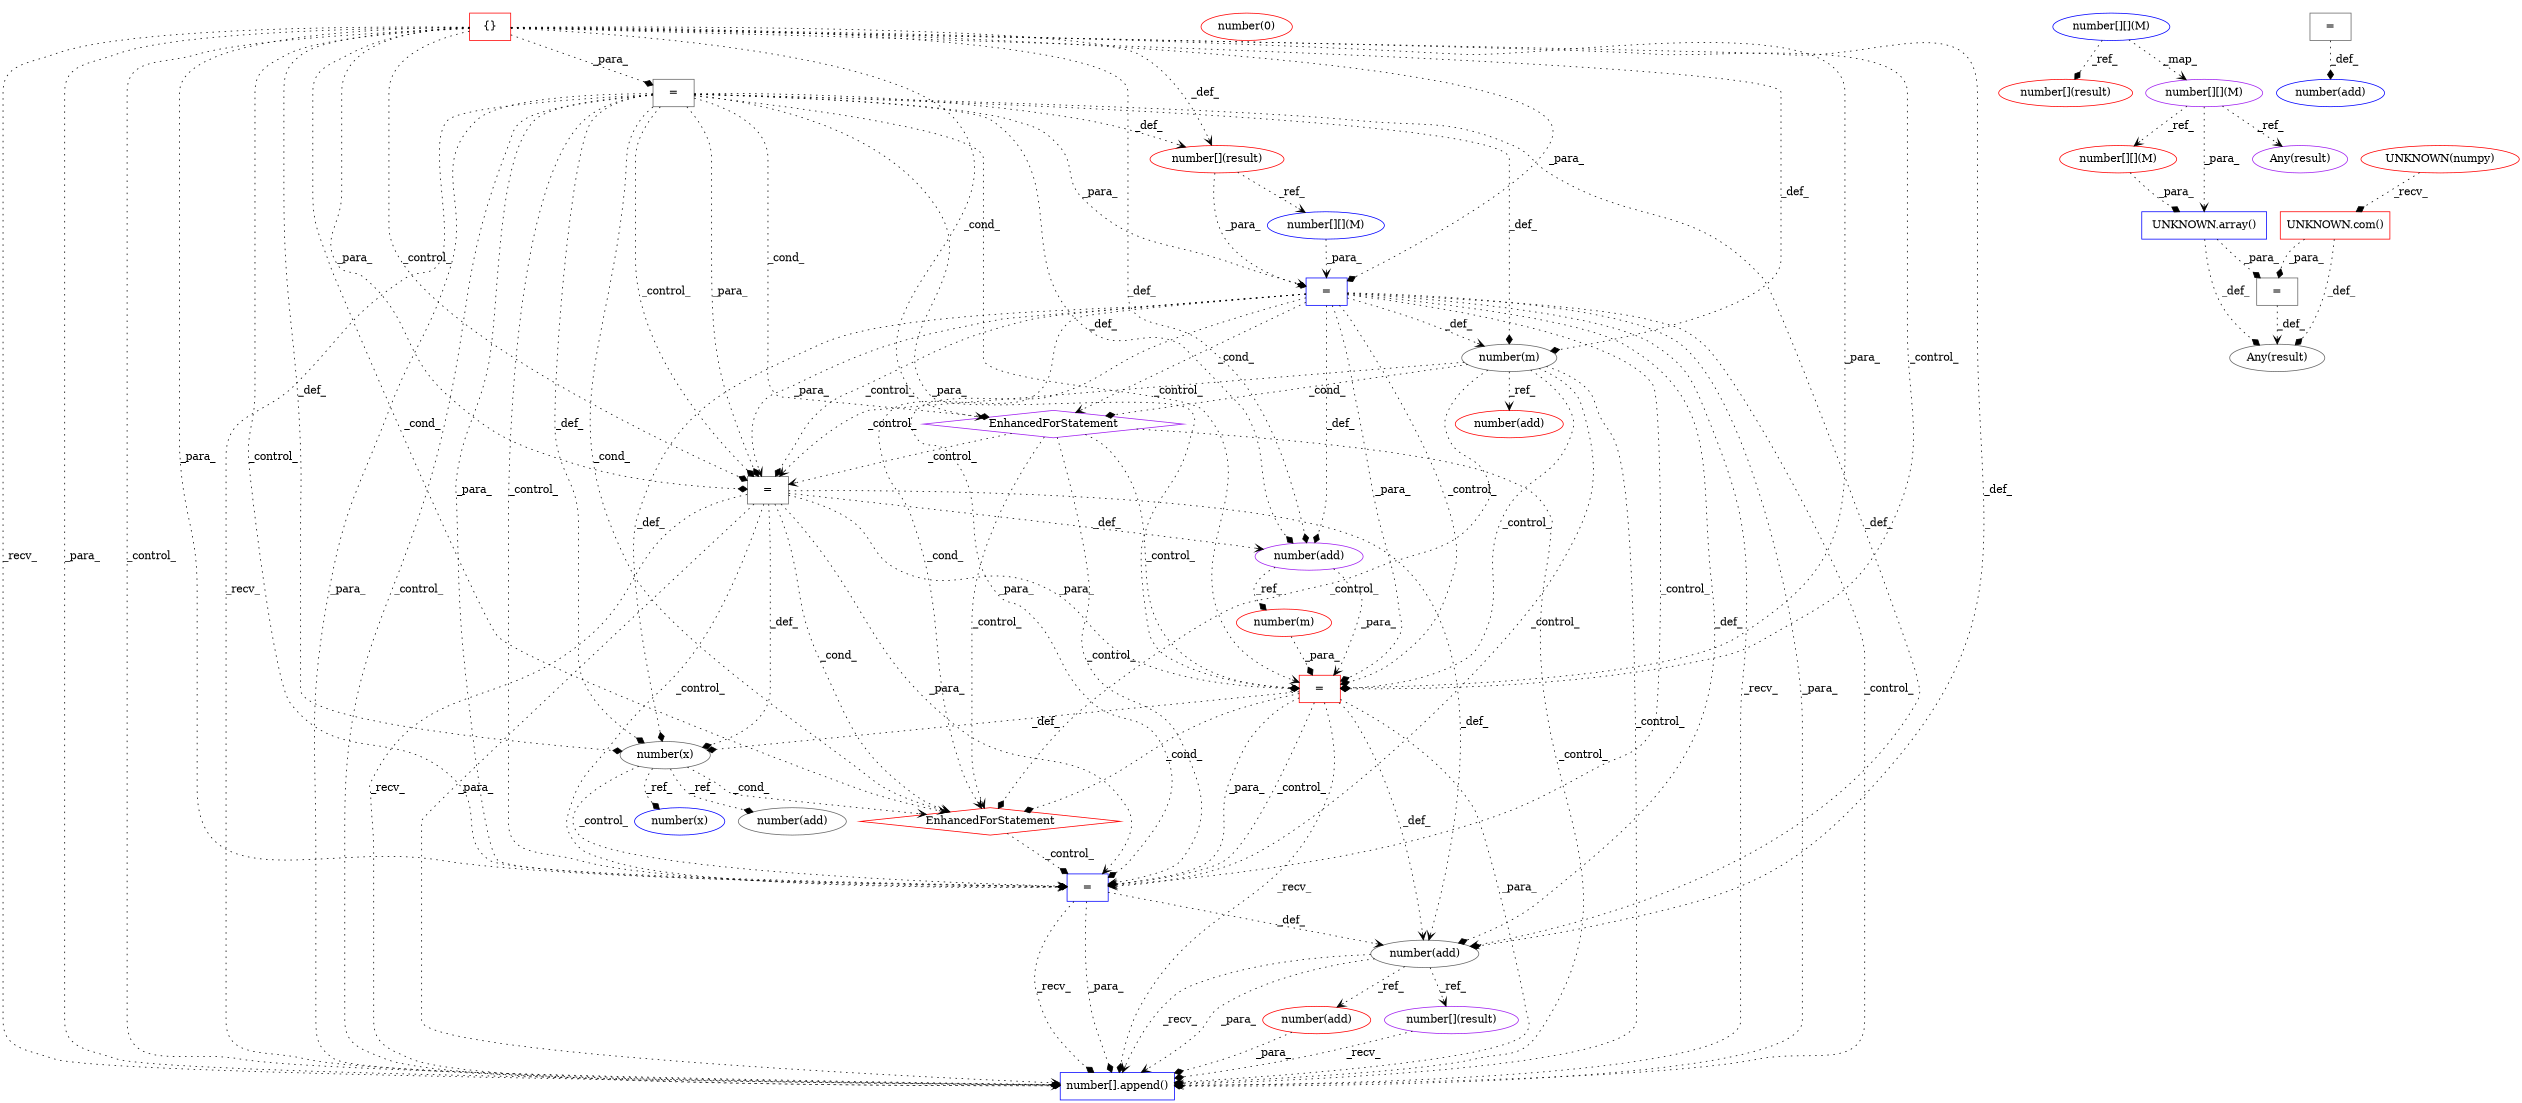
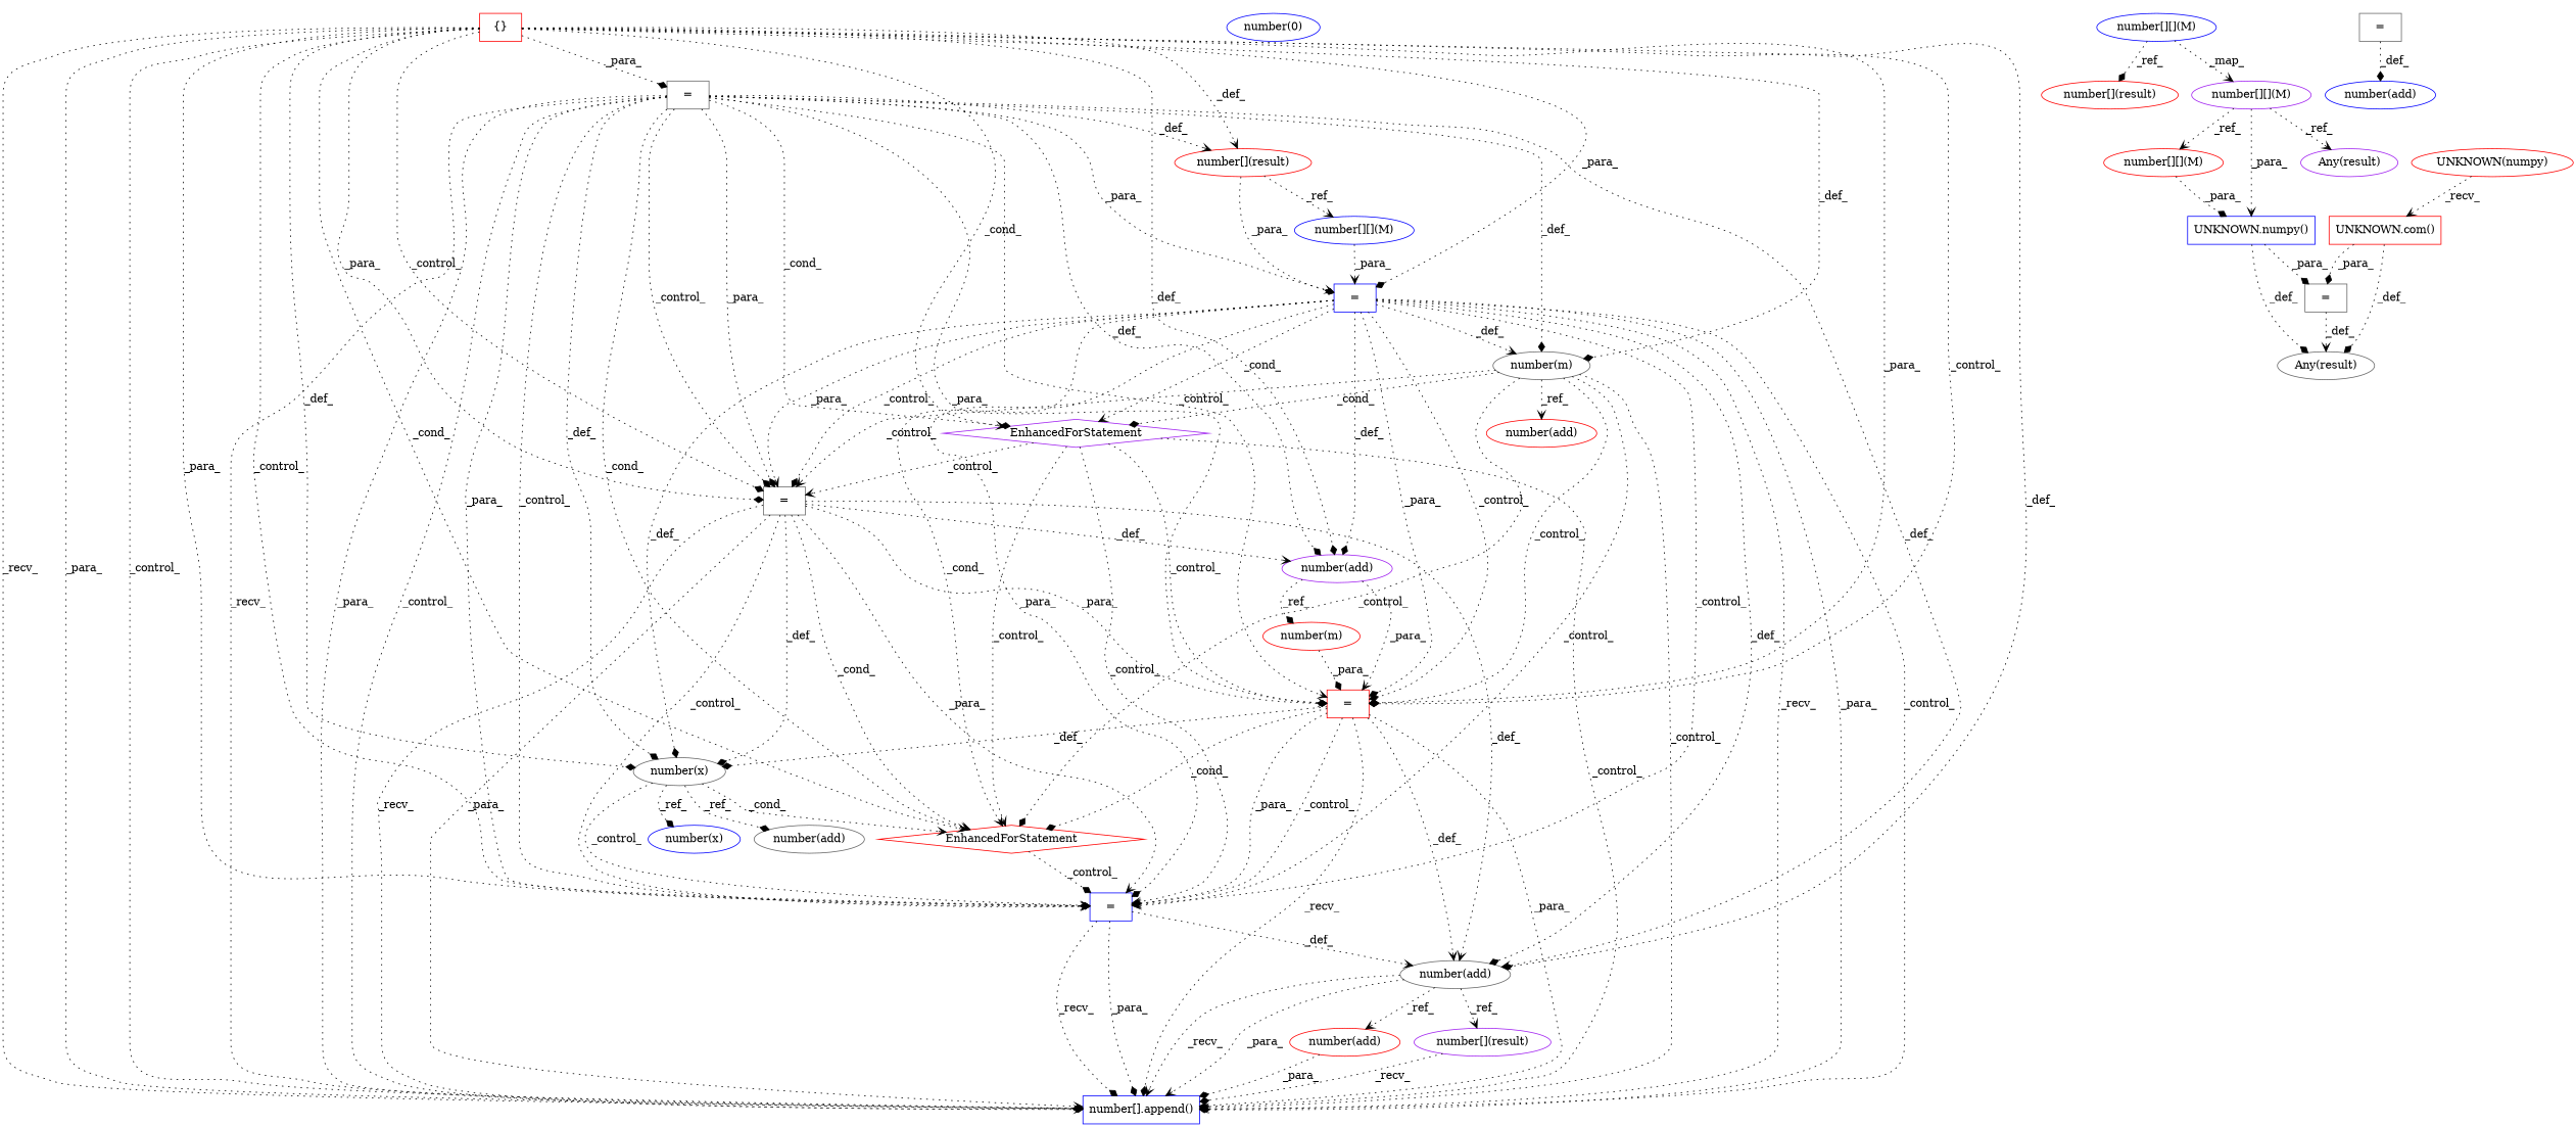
  digraph {
    node [color=red shape=ellipse]
    edge [arrowhead=diamond style=dotted]
    n1 [color=purple label=EnhancedForStatement shape=diamond]
    n2 [color=gray40 label="=" shape=box]
    n3 [color=blue label="number[].append()" shape=box]
    n4 [label=EnhancedForStatement shape=diamond]
    n5 [label="=" shape=box]
    n6 [color=blue label="=" shape=box]
    n7 [color=gray40 label="number(x)"]
    n8 [color=gray40 label="number(add)"]
    n9 [color=purple label="number(add)"]
-   n10 [label="number(0)"]
+   n10 [color=blue label="number(0)"]
    n11 [color=blue label="number(x)"]
    n12 [color=gray40 label="number(add)"]
    n13 [label="number(add)"]
    n14 [color=purple label="number[](result)"]
    n15 [label="{}" shape=box]
    n16 [color=gray40 label="=" shape=box]
    n17 [color=gray40 label="number(m)"]
    n18 [label="number[](result)"]
    n19 [color=blue label="=" shape=box]
    n20 [label="number(m)"]
    n21 [label="number(add)"]
    n22 [color=blue label="number[][](M)"]
    n23 [label="number[](result)"]
    n24 [color=gray40 label="=" shape=box]
    n25 [color=blue label="number(add)"]
    n26 [color=blue label="number[][](M)"]
    n27 [color=purple label="number[][](M)"]
    n28 [label="number[][](M)"]
-   n29 [color=blue label="UNKNOWN.array()" shape=box]
+   n29 [color=blue label="UNKNOWN.numpy()" shape=box]
    n30 [color=purple label="Any(result)"]
    n31 [color=gray40 label="=" shape=box]
    n32 [color=gray40 label="Any(result)"]
    n33 [label="UNKNOWN(numpy)"]
    n34 [label="UNKNOWN.com()" shape=box]
    n1 -> n2 [arrowhead=vee label=_control_]
    n1 -> n3 [label=_control_]
    n1 -> n4 [arrowhead=vee label=_control_]
    n1 -> n5 [label=_control_]
    n1 -> n6 [arrowhead=vee label=_control_]
    n2 -> n3 [label=_recv_]
    n2 -> n3 [arrowhead=vee label=_para_]
    n2 -> n4 [arrowhead=vee label=_cond_]
    n2 -> n5 [label=_para_]
    n2 -> n6 [arrowhead=vee label=_para_]
    n2 -> n6 [arrowhead=vee label=_control_]
    n2 -> n7 [label=_def_]
    n2 -> n8 [arrowhead=vee label=_def_]
    n2 -> n9 [arrowhead=vee label=_def_]
    n4 -> n6 [label=_control_]
    n5 -> n3 [label=_recv_]
    n5 -> n3 [arrowhead=vee label=_para_]
    n5 -> n4 [label=_cond_]
    n5 -> n6 [label=_para_]
    n5 -> n6 [arrowhead=vee label=_control_]
    n5 -> n7 [label=_def_]
    n5 -> n8 [arrowhead=vee label=_def_]
    n6 -> n3 [label=_recv_]
    n6 -> n3 [label=_para_]
    n6 -> n8 [arrowhead=vee label=_def_]
    n7 -> n4 [arrowhead=vee label=_cond_]
    n7 -> n6 [arrowhead=vee label=_control_]
    n7 -> n11 [label=_ref_]
    n7 -> n12 [label=_ref_]
    n8 -> n3 [arrowhead=vee label=_recv_]
    n8 -> n3 [arrowhead=vee label=_para_]
    n8 -> n13 [arrowhead=vee label=_ref_]
    n8 -> n14 [arrowhead=vee label=_ref_]
    n9 -> n5 [arrowhead=vee label=_para_]
    n9 -> n20 [label=_ref_]
    n13 -> n3 [label=_para_]
    n14 -> n3 [label=_recv_]
    n15 -> n1 [arrowhead=vee label=_cond_]
    n15 -> n2 [label=_para_]
    n15 -> n2 [label=_control_]
    n15 -> n3 [label=_recv_]
    n15 -> n3 [label=_para_]
    n15 -> n3 [label=_control_]
    n15 -> n4 [arrowhead=vee label=_cond_]
    n15 -> n5 [label=_para_]
    n15 -> n5 [label=_control_]
    n15 -> n6 [label=_para_]
    n15 -> n6 [label=_control_]
    n15 -> n7 [label=_def_]
    n15 -> n8 [label=_def_]
    n15 -> n9 [label=_def_]
    n15 -> n16 [label=_para_]
    n15 -> n17 [label=_def_]
    n15 -> n18 [arrowhead=vee label=_def_]
    n15 -> n19 [label=_para_]
    n16 -> n1 [label=_cond_]
    n16 -> n2 [label=_para_]
    n16 -> n2 [label=_control_]
    n16 -> n3 [label=_recv_]
    n16 -> n3 [label=_para_]
    n16 -> n3 [arrowhead=vee label=_control_]
    n16 -> n4 [arrowhead=vee label=_cond_]
    n16 -> n5 [arrowhead=vee label=_para_]
    n16 -> n5 [arrowhead=vee label=_control_]
    n16 -> n6 [arrowhead=vee label=_para_]
    n16 -> n6 [label=_control_]
    n16 -> n7 [label=_def_]
    n16 -> n8 [arrowhead=vee label=_def_]
    n16 -> n9 [label=_def_]
    n16 -> n17 [label=_def_]
    n16 -> n18 [arrowhead=vee label=_def_]
    n16 -> n19 [arrowhead=vee label=_para_]
    n17 -> n1 [label=_cond_]
    n17 -> n2 [arrowhead=vee label=_control_]
    n17 -> n3 [arrowhead=vee label=_control_]
    n17 -> n4 [label=_control_]
    n17 -> n5 [label=_control_]
    n17 -> n6 [arrowhead=vee label=_control_]
    n17 -> n21 [arrowhead=vee label=_ref_]
    n18 -> n19 [label=_para_]
    n18 -> n22 [arrowhead=vee label=_ref_]
    n19 -> n1 [arrowhead=vee label=_cond_]
    n19 -> n2 [arrowhead=vee label=_para_]
    n19 -> n2 [label=_control_]
    n19 -> n3 [label=_recv_]
    n19 -> n3 [label=_para_]
    n19 -> n3 [arrowhead=vee label=_control_]
    n19 -> n4 [arrowhead=vee label=_cond_]
    n19 -> n5 [label=_para_]
    n19 -> n5 [label=_control_]
    n19 -> n6 [label=_para_]
    n19 -> n6 [arrowhead=vee label=_control_]
    n19 -> n7 [label=_def_]
    n19 -> n8 [label=_def_]
    n19 -> n9 [label=_def_]
    n19 -> n17 [arrowhead=vee label=_def_]
    n20 -> n5 [label=_para_]
    n22 -> n19 [arrowhead=vee label=_para_]
    n24 -> n25 [label=_def_]
    n26 -> n23 [label=_ref_]
    n26 -> n27 [arrowhead=vee label=_map_]
    n27 -> n28 [arrowhead=vee label=_ref_]
    n27 -> n29 [arrowhead=vee label=_para_]
    n27 -> n30 [arrowhead=vee label=_ref_]
    n28 -> n29 [label=_para_]
    n29 -> n31 [label=_para_]
    n29 -> n32 [label=_def_]
    n31 -> n32 [arrowhead=vee label=_def_]
-   n33 -> n34 [label=_recv_]
+   n33 -> n34 [arrowhead=vee label=_recv_]
    n34 -> n31 [label=_para_]
    n34 -> n32 [label=_def_]
  }
